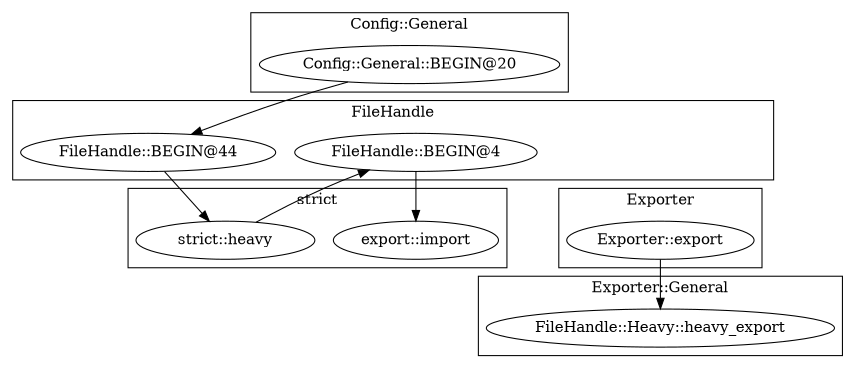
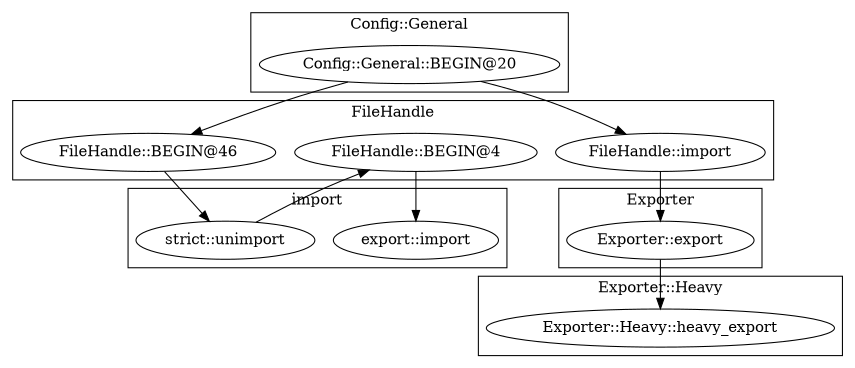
  digraph {
    n1 [label="export::import"]
-   "strict::unimport" [label="strict::heavy"]
+   "strict::unimport"
    "Config::General::BEGIN@20"
-   "FileHandle::BEGIN@46" [label="FileHandle::BEGIN@44"]
+   "FileHandle::import"
+   "FileHandle::BEGIN@46"
    "FileHandle::BEGIN@4"
-   "Exporter::Heavy::heavy_export" [label="FileHandle::Heavy::heavy_export"]
+   "Exporter::Heavy::heavy_export"
    "Exporter::export"
    subgraph cluster_1 {
-     label="strict"
+     label=import
      n1
      "strict::unimport"
    }
    subgraph cluster_2 {
      label="Config::General"
      "Config::General::BEGIN@20"
    }
    subgraph cluster_3 {
      label=FileHandle
+     "FileHandle::import"
      "FileHandle::BEGIN@46"
      "FileHandle::BEGIN@4"
    }
    subgraph cluster_4 {
-     label="Exporter::General"
+     label="Exporter::Heavy"
      "Exporter::Heavy::heavy_export"
    }
    subgraph cluster_5 {
      label=Exporter
      "Exporter::export"
    }
    "strict::unimport" -> "FileHandle::BEGIN@4"
+   "Config::General::BEGIN@20" -> "FileHandle::import"
    "Config::General::BEGIN@20" -> "FileHandle::BEGIN@46"
+   "FileHandle::import" -> "Exporter::export"
    "FileHandle::BEGIN@46" -> "strict::unimport"
    "FileHandle::BEGIN@4" -> n1
    "Exporter::export" -> "Exporter::Heavy::heavy_export"
  }
